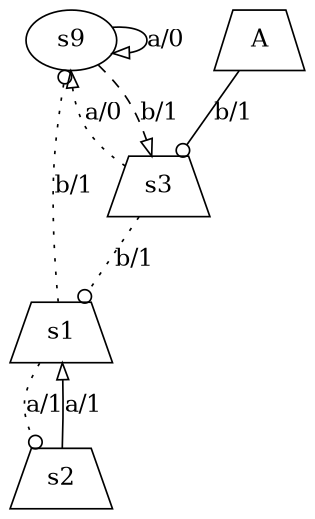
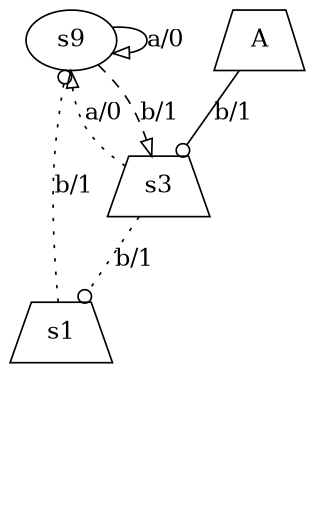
  digraph {
    node [shape=trapezium]
    edge [arrowhead=onormal style=dotted]
    n1 [label=s9 shape=ellipse]
    s3
    s1
-   s2
    A
    n1 -> n1 [label="a/0" style=solid]
    n1 -> s3 [label="b/1" style=dashed]
    s3 -> n1 [label="a/0"]
    s3 -> s1 [arrowhead=odot label="b/1"]
    s1 -> n1 [arrowhead=odot label="b/1"]
-   s1 -> s2 [arrowhead=odot label="a/1"]
-   s2 -> s1 [label="a/1" style=solid]
    A -> s3 [arrowhead=odot label="b/1" style=solid]
  }
